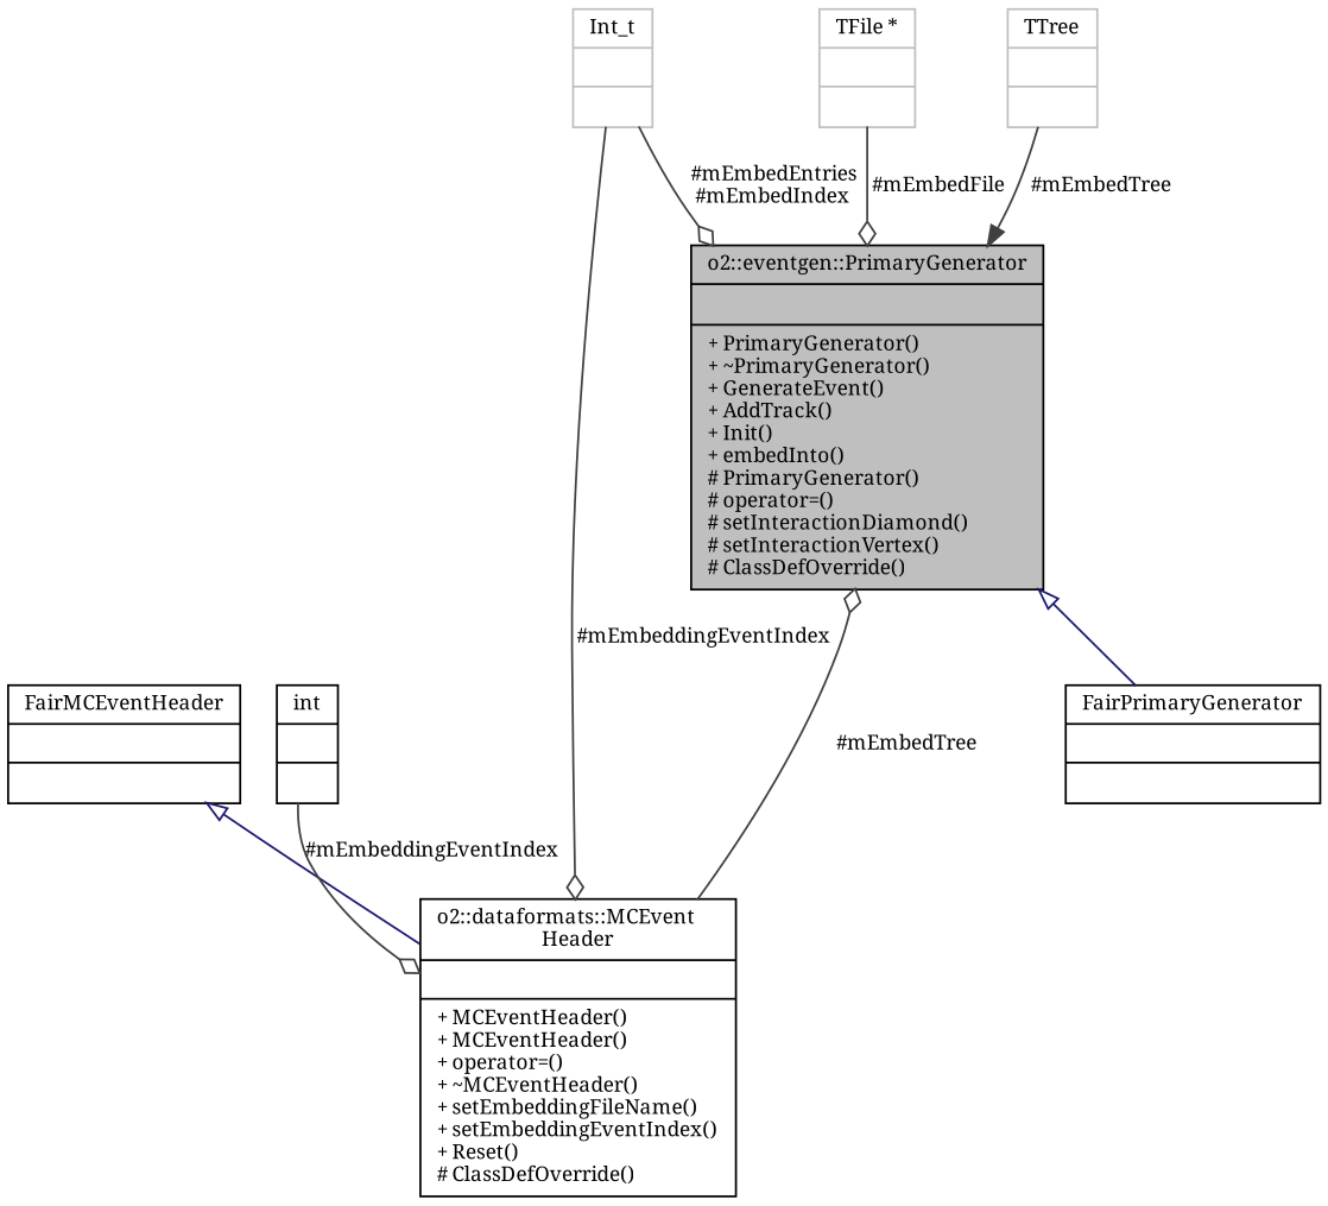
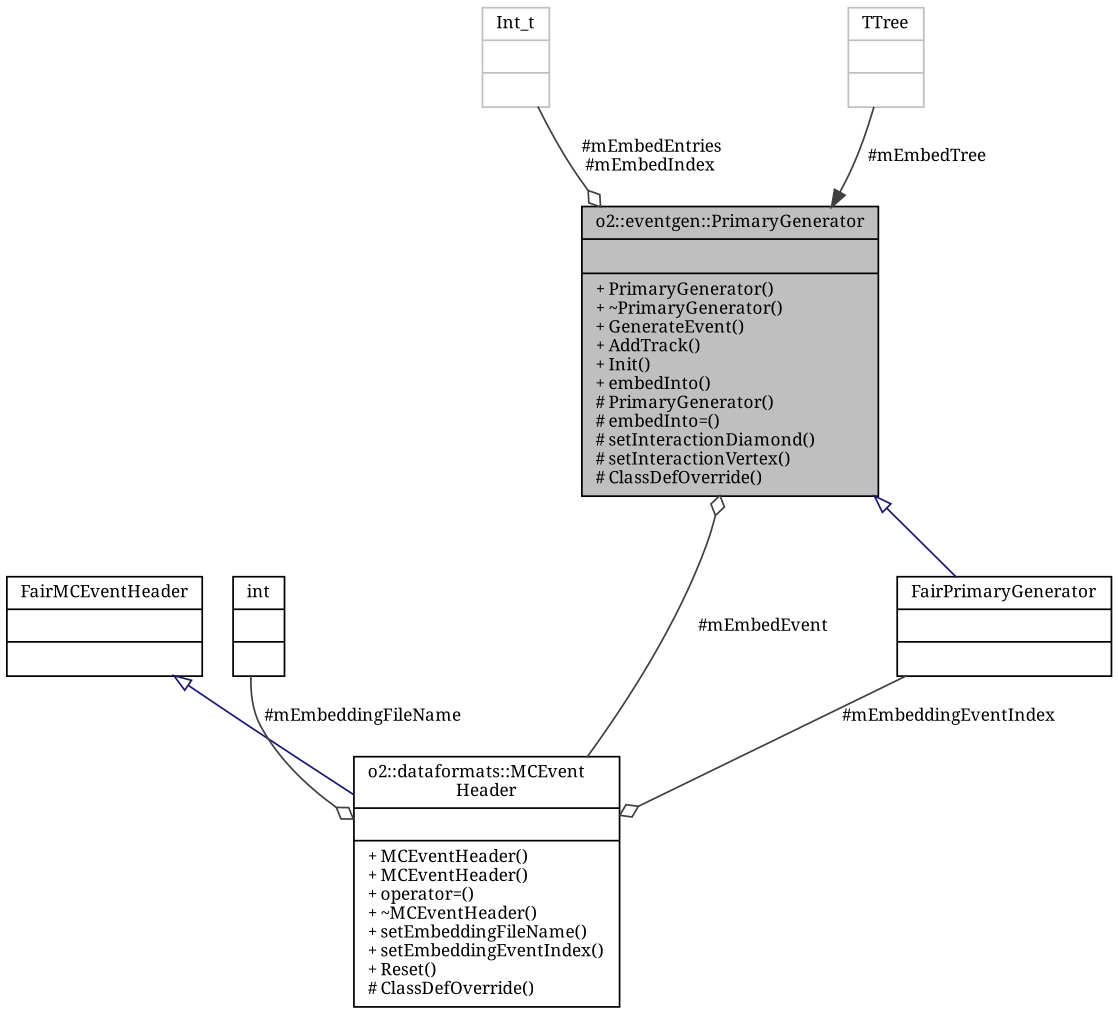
  digraph {
    fontname="Noto Serif"
    node [color=black fontname="Noto Serif" fontsize=10 shape=record]
    edge [color=grey25 fontname="Noto Serif" fontsize=10 labelfontname=Helvetica labelfontsize=10 style=solid arrowhead=odiamond]
-   n1 [fillcolor=grey75 fontcolor=black height=0.2 label="{o2::eventgen::PrimaryGenerator\n||+ PrimaryGenerator()\l+ ~PrimaryGenerator()\l+ GenerateEvent()\l+ AddTrack()\l+ Init()\l+ embedInto()\l# PrimaryGenerator()\l# operator=()\l# setInteractionDiamond()\l# setInteractionVertex()\l# ClassDefOverride()\l}" style=filled width=0.4]
+   n1 [fillcolor=grey75 fontcolor=black height=0.2 label="{o2::eventgen::PrimaryGenerator\n||+ PrimaryGenerator()\l+ ~PrimaryGenerator()\l+ GenerateEvent()\l+ AddTrack()\l+ Init()\l+ embedInto()\l# PrimaryGenerator()\l# embedInto=()\l# setInteractionDiamond()\l# setInteractionVertex()\l# ClassDefOverride()\l}" style=filled width=0.4]
    n2 [height=0.2 label="{FairPrimaryGenerator\n||}" width=0.4]
    n3 [height=0.2 label="{o2::dataformats::MCEvent\lHeader\n||+ MCEventHeader()\l+ MCEventHeader()\l+ operator=()\l+ ~MCEventHeader()\l+ setEmbeddingFileName()\l+ setEmbeddingEventIndex()\l+ Reset()\l# ClassDefOverride()\l}" width=0.4]
    n4 [height=0.2 label="{FairMCEventHeader\n||}" width=0.4]
    n5 [height=0.2 label="{int\n||}" width=0.4]
    n6 [color=grey75 height=0.2 label="{Int_t\n||}" width=0.4]
-   n7 [color=grey75 height=0.2 label="{TFile *\n||}" width=0.4]
    n8 [color=grey75 height=0.2 label="{TTree\n||}" width=0.4]
    n1 -> n2 [arrowtail=onormal color=midnightblue dir=back arrowhead=""]
-   n3 -> n1 [label=" #mEmbedTree"]
+   n3 -> n1 [label=" #mEmbedEvent"]
    n4 -> n3 [arrowtail=onormal color=midnightblue dir=back arrowhead=""]
-   n5 -> n3 [label=" #mEmbeddingEventIndex"]
+   n5 -> n3 [label=" #mEmbeddingFileName"]
    n6 -> n1 [label=" #mEmbedEntries\n#mEmbedIndex"]
-   n6 -> n3 [label=" #mEmbeddingEventIndex"]
-   n7 -> n1 [label=" #mEmbedFile"]
+   n2 -> n3 [label=" #mEmbeddingEventIndex"]
    n8 -> n1 [arrowhead=normal label=" #mEmbedTree"]
  }
